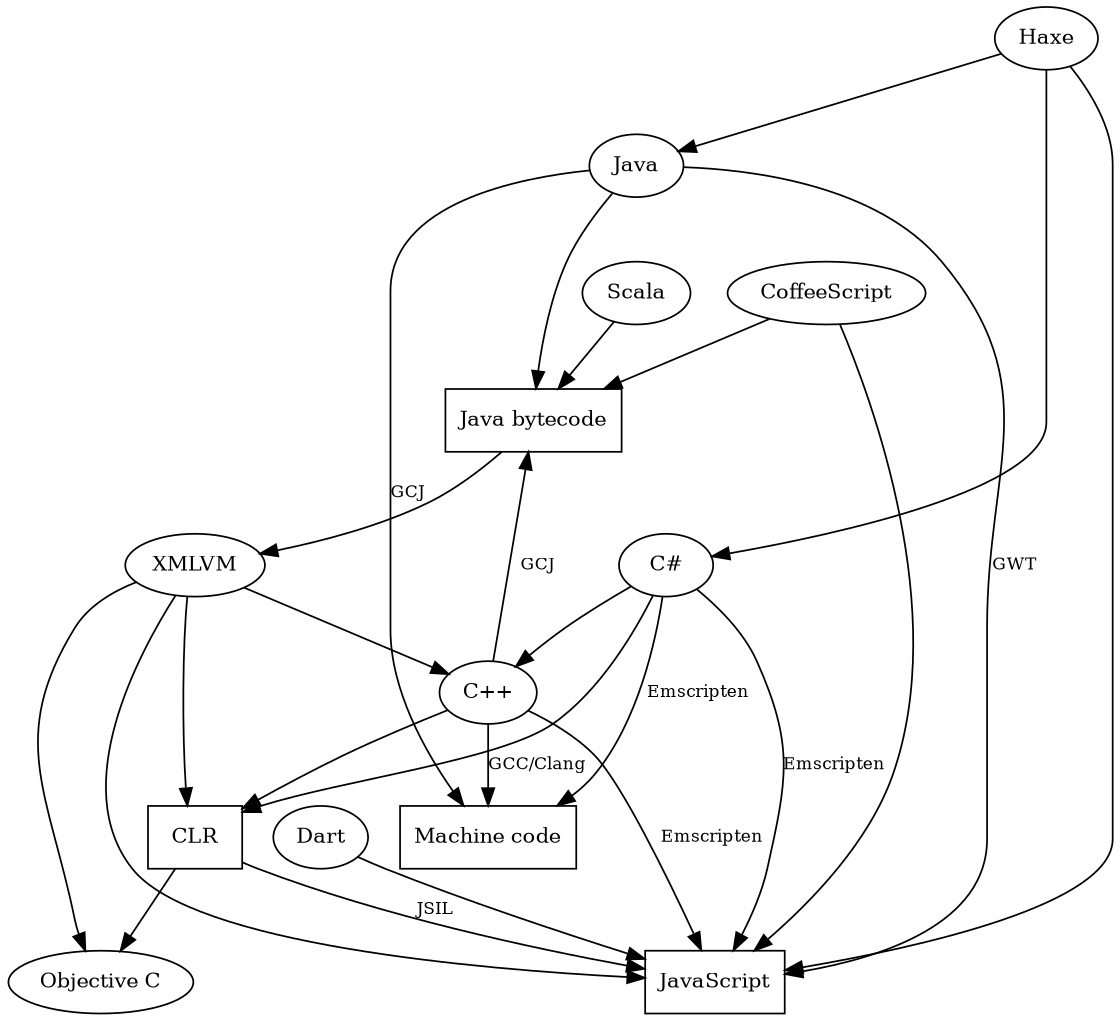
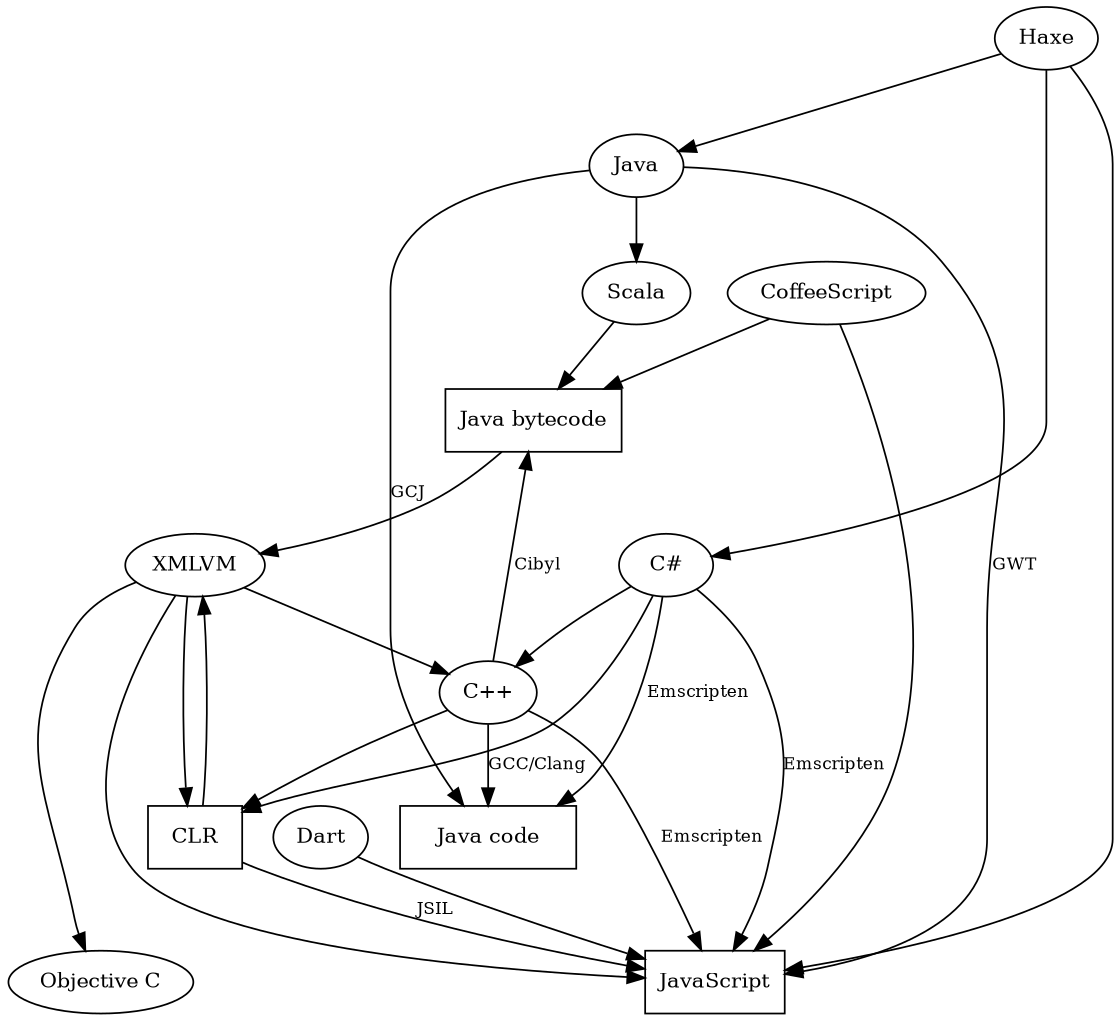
  digraph {
    node [fontsize=12]
    edge [fontsize=10]
    "Java bytecode" [shape=box]
    XMLVM
    Java
-   "Machine code" [shape=box]
+   "Machine code" [shape=box label="Java code"]
    JavaScript [shape=box]
    "C++"
    CLR [shape=box]
    "Objective C"
    Scala
    CoffeeScript
    Dart
    Haxe
    "C#"
    "Java bytecode" -> XMLVM
    XMLVM -> JavaScript
    XMLVM -> "C++"
    XMLVM -> CLR
    XMLVM -> "Objective C"
-   Java -> "Java bytecode"
+   Java -> Scala
    Java -> "Machine code" [label=GCJ]
    Java -> JavaScript [label=GWT]
-   "C++" -> "Java bytecode" [label=GCJ]
+   "C++" -> "Java bytecode" [label=Cibyl]
    "C++" -> "Machine code" [label="GCC/Clang"]
    "C++" -> JavaScript [label=Emscripten]
    "C++" -> CLR
-   CLR -> "Objective C"
+   CLR -> XMLVM
    CLR -> JavaScript [label=JSIL]
    Scala -> "Java bytecode"
    CoffeeScript -> "Java bytecode"
    CoffeeScript -> JavaScript
    Dart -> JavaScript
    Haxe -> Java
    Haxe -> JavaScript
    Haxe -> "C#"
    "C#" -> "Machine code" [label=Emscripten]
    "C#" -> JavaScript [label=Emscripten]
    "C#" -> "C++"
    "C#" -> CLR
  }
